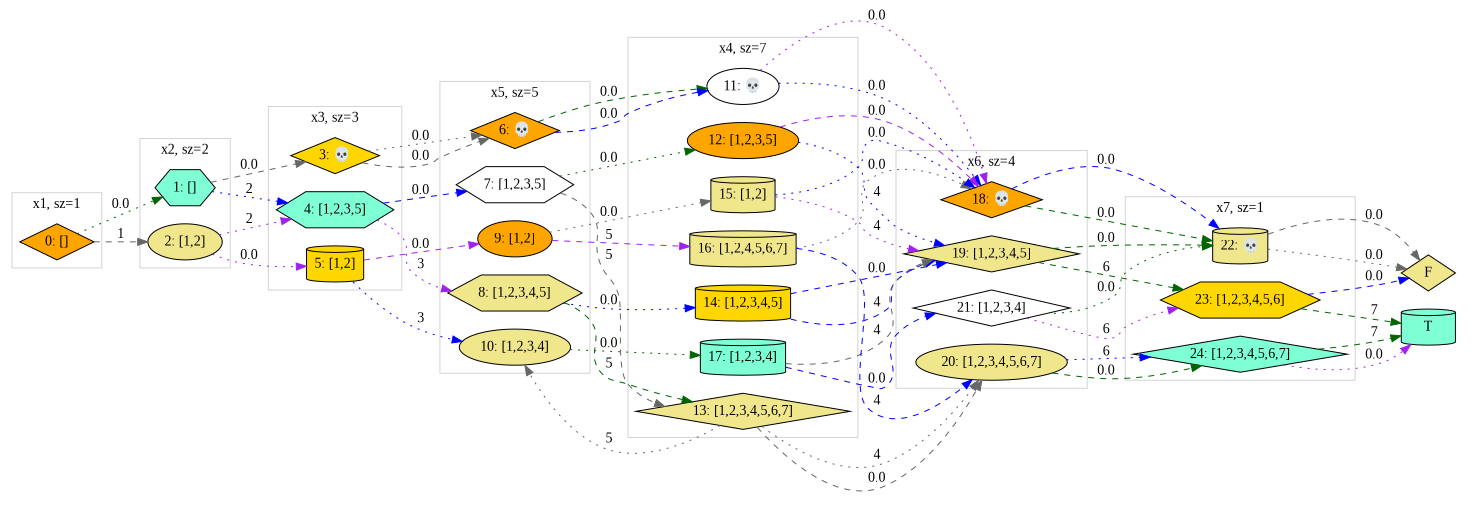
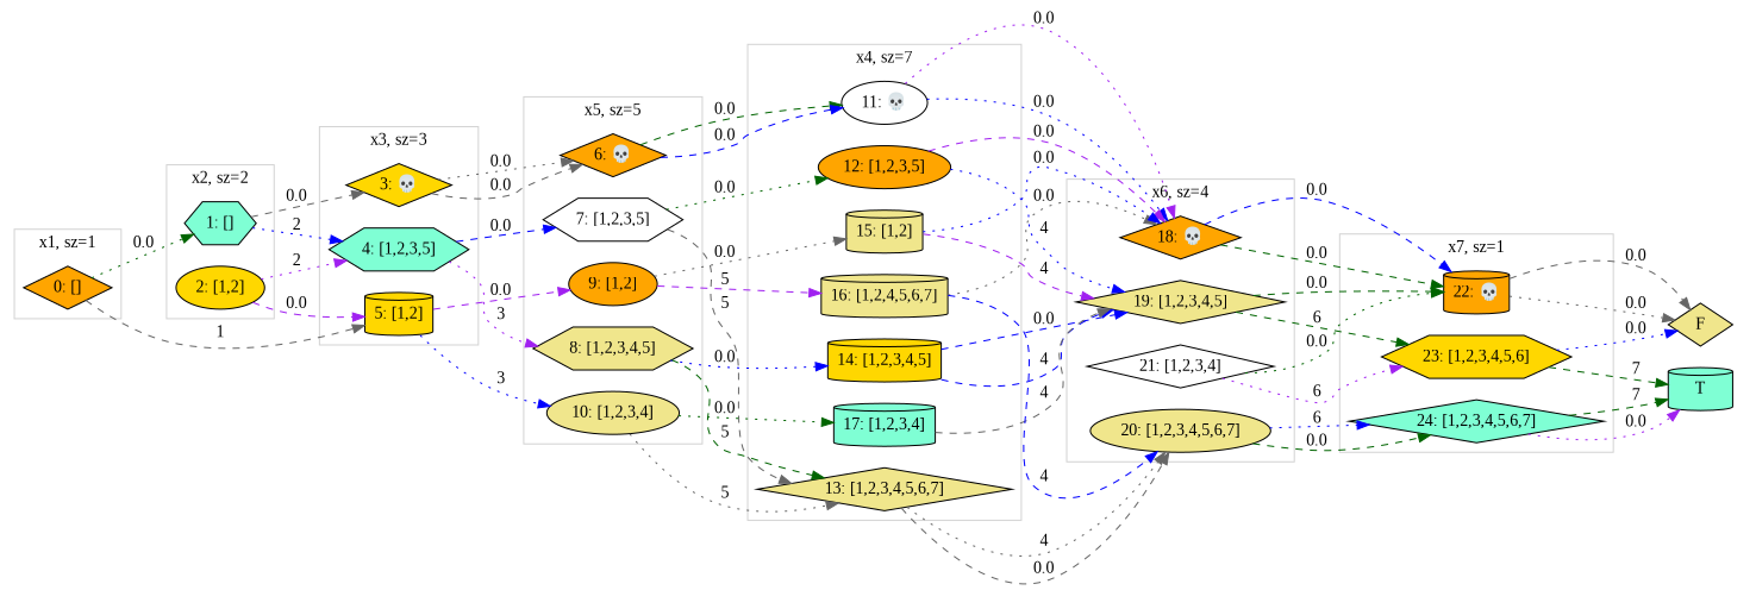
  digraph {
    fontname="Liberation Serif"
    rankdir=LR
    node [fillcolor=khaki fontname="Liberation Serif" shape=diamond style=filled]
    edge [color=blue fontname="Liberation Serif" style=dashed]
    n1 [fillcolor=aquamarine label="1: []" shape=hexagon]
-   n2 [label="2: [1,2]" shape=ellipse]
+   n2 [fillcolor=gold label="2: [1,2]" shape=ellipse]
    n3 [fillcolor=orange label="0: []"]
    n4 [fillcolor=gold label="5: [1,2]" shape=cylinder]
    n5 [fillcolor=gold label="3: 💀"]
    n6 [fillcolor=aquamarine label="4: [1,2,3,5]" shape=hexagon]
    n7 [label="8: [1,2,3,4,5]" shape=hexagon]
    n8 [fillcolor=white label="7: [1,2,3,5]" shape=hexagon]
    n9 [label="10: [1,2,3,4]" shape=ellipse]
    n10 [fillcolor=orange label="6: 💀"]
    n11 [fillcolor=orange label="9: [1,2]" shape=ellipse]
    n12 [fillcolor=gold label="14: [1,2,3,4,5]" shape=cylinder]
    n13 [fillcolor=white label="11: 💀" shape=ellipse]
    n14 [fillcolor=aquamarine label="17: [1,2,3,4]" shape=cylinder]
    n15 [label="16: [1,2,4,5,6,7]" shape=cylinder]
    n16 [fillcolor=orange label="12: [1,2,3,5]" shape=ellipse]
    n17 [label="15: [1,2]" shape=cylinder]
    n18 [label="13: [1,2,3,4,5,6,7]"]
    n19 [fillcolor=orange label="18: 💀"]
    n20 [fillcolor=white label="21: [1,2,3,4]"]
    n21 [label="19: [1,2,3,4,5]"]
    n22 [label="20: [1,2,3,4,5,6,7]" shape=ellipse]
-   n23 [label="22: 💀" shape=cylinder]
+   n23 [fillcolor=orange label="22: 💀" shape=cylinder]
    n24 [fillcolor=gold label="23: [1,2,3,4,5,6]" shape=hexagon]
    n25 [fillcolor=aquamarine label="24: [1,2,3,4,5,6,7]"]
    n26 [fillcolor=aquamarine label=T shape=cylinder]
    n27 [label=F]
    subgraph cluster_1 {
      color=lightgrey
      label="x2, sz=2"
      n1
      n2
    }
    subgraph cluster_2 {
      color=lightgrey
      label="x1, sz=1"
      n3
    }
    subgraph cluster_3 {
      color=lightgrey
      label="x3, sz=3"
      n4
      n5
      n6
    }
    subgraph cluster_4 {
      color=lightgrey
      label="x5, sz=5"
      n7
      n8
      n9
      n10
      n11
    }
    subgraph cluster_5 {
      color=lightgrey
      label="x4, sz=7"
      n12
      n13
      n14
      n15
      n16
      n17
      n18
    }
    subgraph cluster_6 {
      color=lightgrey
      label="x6, sz=4"
      n19
      n20
      n21
      n22
    }
    subgraph cluster_7 {
      color=lightgrey
      label="x7, sz=1"
      n23
      n24
      n25
    }
    subgraph cluster_8 {
      color=white
      n26
      n27
    }
    n1 -> n5 [color=gray40 label=0.0]
    n1 -> n6 [label=2 style=dotted]
-   n2 -> n4 [color=purple label=0.0 style=dotted]
+   n2 -> n4 [color=purple label=0.0]
    n2 -> n6 [color=purple label=2 style=dotted]
    n3 -> n1 [color=darkgreen label=0.0 style=dotted]
-   n3 -> n2 [color=gray40 label=1]
+   n3 -> n4 [color=gray40 label=1]
    n4 -> n9 [label=3 style=dotted]
    n4 -> n11 [color=purple label=0.0]
    n5 -> n10 [color=gray40 label=0.0 style=dotted]
    n5 -> n10 [color=gray40 label=0.0]
    n6 -> n7 [color=purple label=3 style=dotted]
    n6 -> n8 [label=0.0]
    n7 -> n12 [label=0.0 style=dotted]
    n7 -> n18 [color=darkgreen label=5]
    n8 -> n16 [color=darkgreen label=0.0 style=dotted]
    n8 -> n18 [color=gray40 label=5]
    n9 -> n14 [color=darkgreen label=0.0 style=dotted]
-   n18 -> n9 [color=gray40 label=5 style=dotted]
+   n9 -> n18 [color=gray40 label=5 style=dotted]
    n10 -> n13 [color=darkgreen label=0.0]
    n10 -> n13 [label=0.0]
    n11 -> n15 [color=purple label=5]
    n11 -> n17 [color=gray40 label=0.0 style=dotted]
    n12 -> n21 [label=4]
    n12 -> n21 [label=0.0]
    n13 -> n19 [color=purple label=0.0 style=dotted]
    n13 -> n19 [label=0.0 style=dotted]
-   n14 -> n20 [label=0.0]
    n14 -> n21 [color=gray40 label=4]
    n15 -> n19 [color=gray40 label=0.0 style=dotted]
    n15 -> n22 [label=4]
    n16 -> n19 [color=purple label=0.0]
    n16 -> n21 [label=4 style=dotted]
    n17 -> n19 [label=0.0 style=dotted]
-   n17 -> n21 [color=purple label=4 style=dotted]
+   n17 -> n21 [color=purple label=4]
    n18 -> n22 [color=gray40 label=4 style=dotted]
    n18 -> n22 [color=gray40 label=0.0]
    n19 -> n23 [label=0.0]
    n19 -> n23 [color=darkgreen label=0.0]
    n20 -> n23 [color=darkgreen label=0.0 style=dotted]
    n20 -> n24 [color=purple label=6 style=dotted]
    n21 -> n23 [color=darkgreen label=0.0]
    n21 -> n24 [color=darkgreen label=6]
    n22 -> n25 [label=6 style=dotted]
    n22 -> n25 [color=darkgreen label=0.0]
    n23 -> n27 [color=gray40 label=0.0]
    n23 -> n27 [color=gray40 label=0.0 style=dotted]
    n24 -> n26 [color=darkgreen label=7]
-   n24 -> n27 [label=0.0]
+   n24 -> n27 [label=0.0 style=dotted]
    n25 -> n26 [color=darkgreen label=7]
    n25 -> n26 [color=purple label=0.0 style=dotted]
  }
